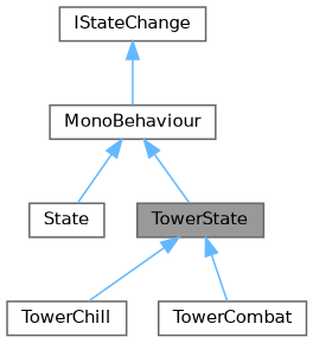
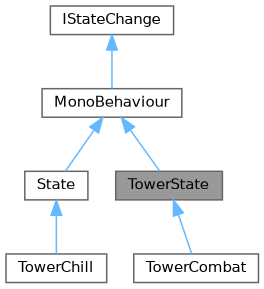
  digraph {
    node [color=gray40 fillcolor=white fontname=Helvetica fontsize=10 shape=box style=filled]
    edge [color=steelblue1 dir=back fontname=Helvetica fontsize=10 labelfontname=Helvetica labelfontsize=10 style=solid]
    n1 [fillcolor=grey60 fontcolor=black height=0.2 label=TowerState width=0.4]
    n2 [height=0.2 label=TowerChill width=0.4]
    n3 [height=0.2 label=TowerCombat width=0.4]
    n4 [height=0.2 label=State width=0.4]
    n5 [height=0.2 label=MonoBehaviour width=0.4]
    n6 [height=0.2 label=IStateChange width=0.4]
-   n1 -> n2
+   n4 -> n2
    n1 -> n3
    n5 -> n1
    n5 -> n4
    n6 -> n5
  }
